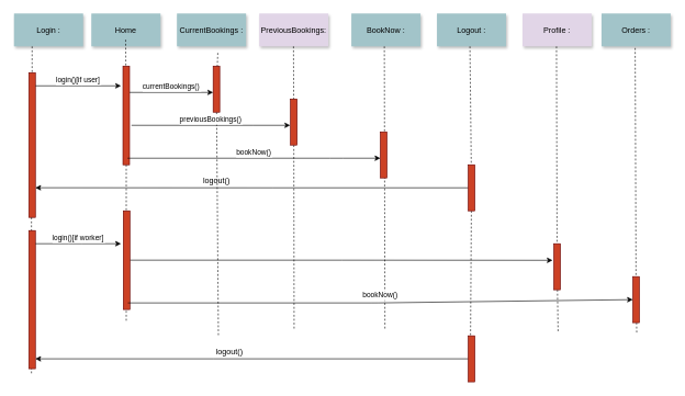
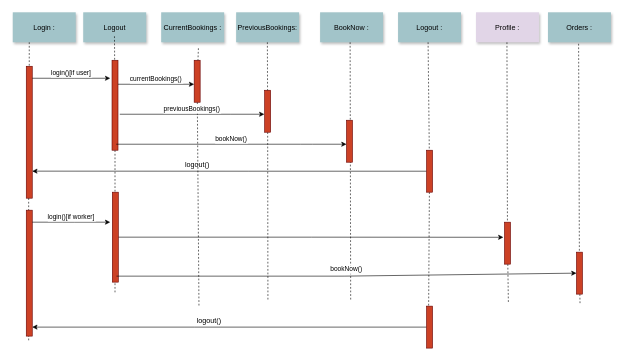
  <mxCell id="0" />
  <mxCell id="1" parent="0" />
  <mxCell id="2" value="" style="fillColor=#CC4125;strokeColor=#660000" vertex="1" parent="1"><mxGeometry x="43" y="110" width="10" height="220" as="geometry" /></mxCell>
  <mxCell id="3" value="Login :" style="shadow=1;fillColor=#A2C4C9;strokeColor=none" vertex="1" parent="1"><mxGeometry x="20.5" y="20" width="105" height="50" as="geometry" /></mxCell>
- <mxCell id="4" value="Home" style="shadow=1;fillColor=#A2C4C9;strokeColor=none" vertex="1" parent="1"><mxGeometry x="138" y="20" width="105" height="50" as="geometry" /></mxCell>
- <mxCell id="5" value="PreviousBookings:" style="shadow=1;fillColor=#e1d5e7;strokeColor=none;" vertex="1" parent="1"><mxGeometry x="393" y="20" width="105" height="50" as="geometry" /></mxCell>
+ <mxCell id="4" value="Logout" style="shadow=1;fillColor=#A2C4C9;strokeColor=none" vertex="1" parent="1"><mxGeometry x="138" y="20" width="105" height="50" as="geometry" /></mxCell>
+ <mxCell id="5" value="PreviousBookings:" style="shadow=1;fillColor=#A2C4C9;strokeColor=none" vertex="1" parent="1"><mxGeometry x="393" y="20" width="105" height="50" as="geometry" /></mxCell>
  <mxCell id="6" value="" style="edgeStyle=elbowEdgeStyle;elbow=horizontal;endArrow=none;dashed=1" edge="1" parent="1" source="3" target="2"><mxGeometry x="230.0" y="310" width="100" height="100" as="geometry"><mxPoint x="73" y="370" as="sourcePoint" /><mxPoint x="173" y="270" as="targetPoint" /></mxGeometry></mxCell>
  <mxCell id="7" value="CurrentBookings :" style="shadow=1;fillColor=#A2C4C9;strokeColor=none" vertex="1" parent="1"><mxGeometry x="268" y="20" width="105" height="50" as="geometry" /></mxCell>
  <mxCell id="8" value="" style="edgeStyle=none;endArrow=none;dashed=1" edge="1" parent="1"><mxGeometry x="449.488" y="175.0" width="100" height="100" as="geometry"><mxPoint x="353" y="360" as="sourcePoint" /><mxPoint x="353" y="360" as="targetPoint" /><Array as="points" /></mxGeometry></mxCell>
  <mxCell id="9" value="BookNow :" style="shadow=1;fillColor=#A2C4C9;strokeColor=none" vertex="1" parent="1"><mxGeometry x="533" y="20" width="105" height="50" as="geometry" /></mxCell>
  <mxCell id="10" value="" style="edgeStyle=none;endArrow=none;dashed=1" edge="1" parent="1" source="14"><mxGeometry x="271.835" y="155" width="100" height="100" as="geometry"><mxPoint x="190.093" y="60" as="sourcePoint" /><mxPoint x="191" y="490" as="targetPoint" /></mxGeometry></mxCell>
  <mxCell id="11" value="" style="edgeStyle=none;endArrow=none;dashed=1" edge="1" parent="1"><mxGeometry x="664.835" y="165" width="100" height="100" as="geometry"><mxPoint x="583.093" y="70" as="sourcePoint" /><mxPoint x="584" y="500" as="targetPoint" /></mxGeometry></mxCell>
  <mxCell id="12" value="" style="edgeStyle=none;endArrow=none;dashed=1" edge="1" parent="1" source="24"><mxGeometry x="526.835" y="165" width="100" height="100" as="geometry"><mxPoint x="445.093" y="70" as="sourcePoint" /><mxPoint x="446" y="500" as="targetPoint" /></mxGeometry></mxCell>
  <mxCell id="13" value="" style="edgeStyle=none;endArrow=none;dashed=1" edge="1" parent="1" source="18"><mxGeometry x="411.835" y="175" width="100" height="100" as="geometry"><mxPoint x="330.093" y="80" as="sourcePoint" /><mxPoint x="331" y="510" as="targetPoint" /></mxGeometry></mxCell>
  <mxCell id="14" value="" style="fillColor=#CC4125;strokeColor=#660000" vertex="1" parent="1"><mxGeometry x="186" y="100" width="10" height="150" as="geometry" /></mxCell>
  <mxCell id="15" value="" style="edgeStyle=none;endArrow=none;dashed=1" edge="1" parent="1" target="14"><mxGeometry x="271.835" y="155" width="100" height="100" as="geometry"><mxPoint x="190.093" y="60" as="sourcePoint" /><mxPoint x="191" y="490" as="targetPoint" /></mxGeometry></mxCell>
  <mxCell id="16" value="login()[if user]" style="edgeStyle=none;verticalLabelPosition=top;verticalAlign=bottom;" edge="1" parent="1"><mxGeometry x="220" y="81" width="100" height="100" as="geometry"><mxPoint x="53" y="130" as="sourcePoint" /><mxPoint x="183" y="130" as="targetPoint" /><Array as="points"><mxPoint x="113" y="130" /></Array></mxGeometry></mxCell>
  <mxCell id="17" value="currentBookings()" style="edgeStyle=none;verticalLabelPosition=top;verticalAlign=bottom;" edge="1" parent="1"><mxGeometry x="363" y="91" width="100" height="100" as="geometry"><mxPoint x="196" y="140" as="sourcePoint" /><mxPoint x="323" y="140" as="targetPoint" /><Array as="points"><mxPoint x="256" y="140" /></Array></mxGeometry></mxCell>
  <mxCell id="18" value="" style="fillColor=#CC4125;strokeColor=#660000" vertex="1" parent="1"><mxGeometry x="323" y="100" width="10" height="70" as="geometry" /></mxCell>
  <mxCell id="19" value="" style="edgeStyle=none;endArrow=none;dashed=1" edge="1" parent="1" target="18"><mxGeometry x="411.835" y="175" width="100" height="100" as="geometry"><mxPoint x="330.093" y="80" as="sourcePoint" /><mxPoint x="331" y="510" as="targetPoint" /></mxGeometry></mxCell>
  <mxCell id="20" style="edgeStyle=orthogonalEdgeStyle;rounded=0;orthogonalLoop=1;jettySize=auto;html=1;exitX=0.5;exitY=1;exitDx=0;exitDy=0;" edge="1" parent="1" source="18" target="18"><mxGeometry relative="1" as="geometry" /></mxCell>
  <mxCell id="21" value="previousBookings()" style="edgeStyle=none;verticalLabelPosition=top;verticalAlign=bottom;" edge="1" parent="1"><mxGeometry x="480" y="141" width="100" height="100" as="geometry"><mxPoint x="199" y="190" as="sourcePoint" /><mxPoint x="440" y="190" as="targetPoint" /><Array as="points"><mxPoint x="373" y="190" /></Array></mxGeometry></mxCell>
  <mxCell id="22" value="bookNow()" style="edgeStyle=none;verticalLabelPosition=top;verticalAlign=bottom;" edge="1" parent="1"><mxGeometry x="617" y="191" width="100" height="100" as="geometry"><mxPoint x="193" y="240" as="sourcePoint" /><mxPoint x="577" y="240" as="targetPoint" /><Array as="points"><mxPoint x="510" y="240" /></Array></mxGeometry></mxCell>
  <mxCell id="23" value="" style="fillColor=#CC4125;strokeColor=#660000" vertex="1" parent="1"><mxGeometry x="577" y="200" width="10" height="70" as="geometry" /></mxCell>
  <mxCell id="24" value="" style="fillColor=#CC4125;strokeColor=#660000" vertex="1" parent="1"><mxGeometry x="440.5" y="150" width="10" height="70" as="geometry" /></mxCell>
  <mxCell id="25" value="" style="edgeStyle=none;endArrow=none;dashed=1" edge="1" parent="1" target="24"><mxGeometry x="526.835" y="165" width="100" height="100" as="geometry"><mxPoint x="445.093" y="70" as="sourcePoint" /><mxPoint x="446" y="500" as="targetPoint" /></mxGeometry></mxCell>
  <mxCell id="26" value="Logout :" style="shadow=1;fillColor=#A2C4C9;strokeColor=none" vertex="1" parent="1"><mxGeometry x="663" y="20" width="105" height="50" as="geometry" /></mxCell>
  <mxCell id="27" value="" style="edgeStyle=none;endArrow=none;dashed=1" edge="1" parent="1" source="29"><mxGeometry x="794.835" y="165" width="100" height="100" as="geometry"><mxPoint x="713.093" y="70" as="sourcePoint" /><mxPoint x="714" y="510" as="targetPoint" /></mxGeometry></mxCell>
  <mxCell id="28" style="edgeStyle=orthogonalEdgeStyle;rounded=0;orthogonalLoop=1;jettySize=auto;html=1;exitX=0;exitY=0.5;exitDx=0;exitDy=0;entryX=1;entryY=0.795;entryDx=0;entryDy=0;entryPerimeter=0;" edge="1" parent="1" source="29" target="2"><mxGeometry relative="1" as="geometry"><mxPoint x="93" y="285" as="targetPoint" /><Array as="points"><mxPoint x="413" y="285" /><mxPoint x="413" y="285" /></Array></mxGeometry></mxCell>
  <mxCell id="29" value="" style="fillColor=#CC4125;strokeColor=#660000" vertex="1" parent="1"><mxGeometry x="710.5" y="250" width="10" height="70" as="geometry" /></mxCell>
  <mxCell id="30" value="" style="edgeStyle=none;endArrow=none;dashed=1" edge="1" parent="1" target="29"><mxGeometry x="794.835" y="165" width="100" height="100" as="geometry"><mxPoint x="713.093" y="70" as="sourcePoint" /><mxPoint x="714" y="500" as="targetPoint" /></mxGeometry></mxCell>
  <mxCell id="31" value="logout()" style="text;html=1;align=center;verticalAlign=middle;resizable=0;points=[];;autosize=1;" vertex="1" parent="1"><mxGeometry x="298" y="265" width="60" height="20" as="geometry" /></mxCell>
  <mxCell id="32" value="" style="edgeStyle=none;endArrow=none;dashed=1" edge="1" parent="1"><mxGeometry x="127.835" y="235" width="100" height="100" as="geometry"><mxPoint x="47" y="330" as="sourcePoint" /><mxPoint x="47" y="570" as="targetPoint" /><Array as="points"><mxPoint x="47" y="470" /></Array></mxGeometry></mxCell>
  <mxCell id="33" value="" style="fillColor=#CC4125;strokeColor=#660000" vertex="1" parent="1"><mxGeometry x="43" y="350" width="10" height="210" as="geometry" /></mxCell>
  <mxCell id="34" value="login()[if worker]" style="edgeStyle=none;verticalLabelPosition=top;verticalAlign=bottom;" edge="1" parent="1"><mxGeometry x="220" y="321" width="100" height="100" as="geometry"><mxPoint x="53" y="370" as="sourcePoint" /><mxPoint x="183" y="370" as="targetPoint" /><Array as="points"><mxPoint x="113" y="370" /></Array></mxGeometry></mxCell>
  <mxCell id="35" value="Profile :" style="shadow=1;fillColor=#e1d5e7;strokeColor=none;" vertex="1" parent="1"><mxGeometry x="793" y="20" width="105" height="50" as="geometry" /></mxCell>
  <mxCell id="36" value="Orders :" style="shadow=1;fillColor=#A2C4C9;strokeColor=none" vertex="1" parent="1"><mxGeometry x="913" y="20" width="105" height="50" as="geometry" /></mxCell>
  <mxCell id="37" style="edgeStyle=orthogonalEdgeStyle;rounded=0;orthogonalLoop=1;jettySize=auto;html=1;exitX=1;exitY=0.5;exitDx=0;exitDy=0;entryX=-0.19;entryY=0.36;entryDx=0;entryDy=0;entryPerimeter=0;labelBackgroundColor=#6E6E6E;fontColor=#000000;" edge="1" parent="1" source="38" target="47"><mxGeometry relative="1" as="geometry" /></mxCell>
  <mxCell id="38" value="" style="fillColor=#CC4125;strokeColor=#660000" vertex="1" parent="1"><mxGeometry x="186.5" y="320" width="10" height="150" as="geometry" /></mxCell>
  <mxCell id="39" value="bookNow()" style="edgeStyle=none;verticalLabelPosition=top;verticalAlign=bottom;entryX=0;entryY=0.5;entryDx=0;entryDy=0;" edge="1" parent="1" target="44"><mxGeometry x="617.5" y="411" width="100" height="100" as="geometry"><mxPoint x="193.5" y="460" as="sourcePoint" /><mxPoint x="953" y="460" as="targetPoint" /><Array as="points"><mxPoint x="573" y="460" /></Array></mxGeometry></mxCell>
  <mxCell id="40" value="" style="edgeStyle=none;endArrow=none;dashed=1" edge="1" parent="1" source="47"><mxGeometry x="926.335" y="165" width="100" height="100" as="geometry"><mxPoint x="844.593" y="70" as="sourcePoint" /><mxPoint x="847" y="504.8" as="targetPoint" /></mxGeometry></mxCell>
  <mxCell id="41" value="" style="edgeStyle=none;endArrow=none;dashed=1" edge="1" parent="1" source="44"><mxGeometry x="1045.835" y="167.5" width="100" height="100" as="geometry"><mxPoint x="964.093" y="72.5" as="sourcePoint" /><mxPoint x="966.5" y="507.3" as="targetPoint" /></mxGeometry></mxCell>
  <mxCell id="42" style="edgeStyle=orthogonalEdgeStyle;rounded=0;orthogonalLoop=1;jettySize=auto;html=1;exitX=0;exitY=0.5;exitDx=0;exitDy=0;entryX=1;entryY=0.795;entryDx=0;entryDy=0;entryPerimeter=0;" edge="1" parent="1" source="43"><mxGeometry relative="1" as="geometry"><mxPoint x="53" y="545" as="targetPoint" /><Array as="points"><mxPoint x="323" y="545" /><mxPoint x="323" y="545" /></Array></mxGeometry></mxCell>
  <mxCell id="43" value="" style="fillColor=#CC4125;strokeColor=#660000" vertex="1" parent="1"><mxGeometry x="710.5" y="510" width="10" height="70" as="geometry" /></mxCell>
  <mxCell id="44" value="" style="fillColor=#CC4125;strokeColor=#660000" vertex="1" parent="1"><mxGeometry x="960.5" y="420" width="10" height="70" as="geometry" /></mxCell>
  <mxCell id="45" value="" style="edgeStyle=none;endArrow=none;dashed=1" edge="1" parent="1" target="44"><mxGeometry x="1045.835" y="167.5" width="100" height="100" as="geometry"><mxPoint x="964.093" y="72.5" as="sourcePoint" /><mxPoint x="966.5" y="507.3" as="targetPoint" /></mxGeometry></mxCell>
  <mxCell id="46" value="logout()" style="text;html=1;strokeColor=none;fillColor=none;align=center;verticalAlign=middle;whiteSpace=wrap;rounded=0;fontColor=#000000;labelBackgroundColor=#ffffff;" vertex="1" parent="1"><mxGeometry x="328" y="525" width="40" height="20" as="geometry" /></mxCell>
  <mxCell id="47" value="" style="fillColor=#CC4125;strokeColor=#660000" vertex="1" parent="1"><mxGeometry x="840.5" y="370" width="10" height="70" as="geometry" /></mxCell>
  <mxCell id="48" value="" style="edgeStyle=none;endArrow=none;dashed=1" edge="1" parent="1" target="47"><mxGeometry x="926.335" y="165" width="100" height="100" as="geometry"><mxPoint x="844.593" y="70" as="sourcePoint" /><mxPoint x="847" y="504.8" as="targetPoint" /></mxGeometry></mxCell>
